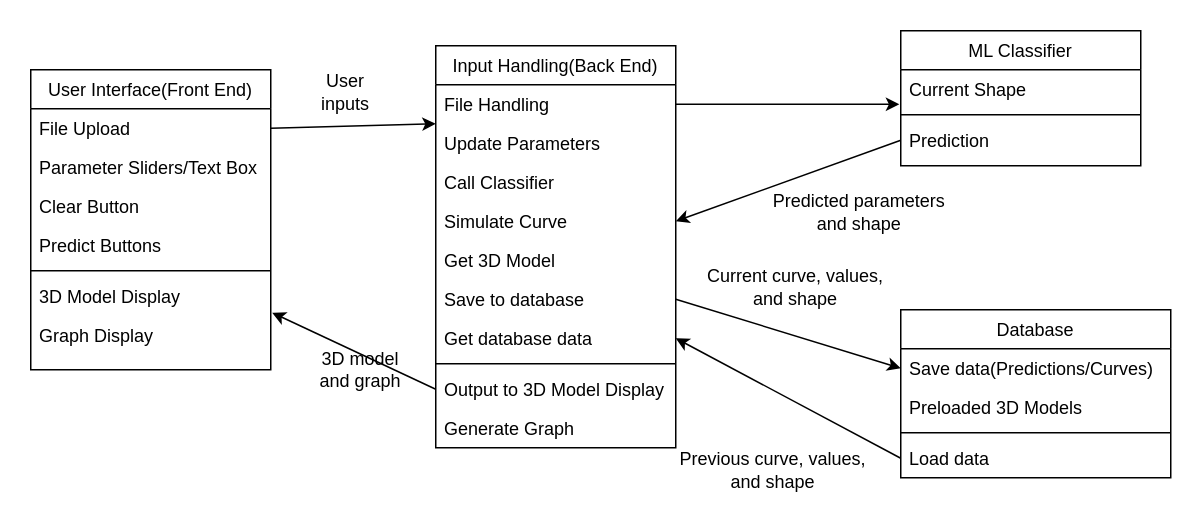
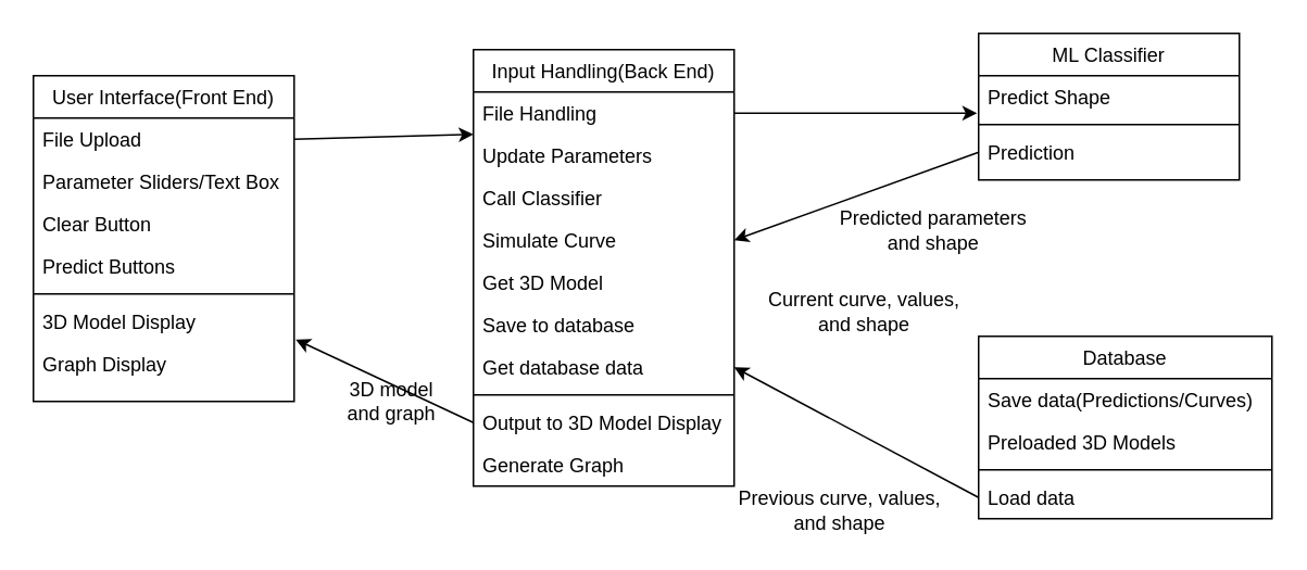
  <mxCell id="0" />
  <mxCell id="1" parent="0" />
  <mxCell id="2" value="User Interface(Front End)" style="swimlane;fontStyle=0;align=center;verticalAlign=top;childLayout=stackLayout;horizontal=1;startSize=26;horizontalStack=0;resizeParent=1;resizeLast=0;collapsible=1;marginBottom=0;rounded=0;shadow=0;strokeWidth=1;" parent="1" vertex="1"><mxGeometry x="20" y="46" width="160" height="200" as="geometry"><mxRectangle x="130" y="380" width="160" height="26" as="alternateBounds" /></mxGeometry></mxCell>
  <mxCell id="3" value="File Upload" style="text;align=left;verticalAlign=top;spacingLeft=4;spacingRight=4;overflow=hidden;rotatable=0;points=[[0,0.5],[1,0.5]];portConstraint=eastwest;" parent="2" vertex="1"><mxGeometry y="26" width="160" height="26" as="geometry" /></mxCell>
  <mxCell id="4" value="Parameter Sliders/Text Box" style="text;align=left;verticalAlign=top;spacingLeft=4;spacingRight=4;overflow=hidden;rotatable=0;points=[[0,0.5],[1,0.5]];portConstraint=eastwest;rounded=0;shadow=0;html=0;" parent="2" vertex="1"><mxGeometry y="52" width="160" height="26" as="geometry" /></mxCell>
  <mxCell id="5" value="Clear Button" style="text;align=left;verticalAlign=top;spacingLeft=4;spacingRight=4;overflow=hidden;rotatable=0;points=[[0,0.5],[1,0.5]];portConstraint=eastwest;rounded=0;shadow=0;html=0;" vertex="1" parent="2"><mxGeometry y="78" width="160" height="26" as="geometry" /></mxCell>
  <mxCell id="6" value="Predict Buttons" style="text;align=left;verticalAlign=top;spacingLeft=4;spacingRight=4;overflow=hidden;rotatable=0;points=[[0,0.5],[1,0.5]];portConstraint=eastwest;" parent="2" vertex="1"><mxGeometry y="104" width="160" height="26" as="geometry" /></mxCell>
  <mxCell id="7" value="" style="line;html=1;strokeWidth=1;align=left;verticalAlign=middle;spacingTop=-1;spacingLeft=3;spacingRight=3;rotatable=0;labelPosition=right;points=[];portConstraint=eastwest;" parent="2" vertex="1"><mxGeometry y="130" width="160" height="8" as="geometry" /></mxCell>
  <mxCell id="8" value="3D Model Display" style="text;align=left;verticalAlign=top;spacingLeft=4;spacingRight=4;overflow=hidden;rotatable=0;points=[[0,0.5],[1,0.5]];portConstraint=eastwest;" vertex="1" parent="2"><mxGeometry y="138" width="160" height="26" as="geometry" /></mxCell>
  <mxCell id="9" value="Graph Display" style="text;align=left;verticalAlign=top;spacingLeft=4;spacingRight=4;overflow=hidden;rotatable=0;points=[[0,0.5],[1,0.5]];portConstraint=eastwest;" vertex="1" parent="2"><mxGeometry y="164" width="160" height="26" as="geometry" /></mxCell>
  <mxCell id="10" value="Input Handling(Back End)" style="swimlane;fontStyle=0;align=center;verticalAlign=top;childLayout=stackLayout;horizontal=1;startSize=26;horizontalStack=0;resizeParent=1;resizeLast=0;collapsible=1;marginBottom=0;rounded=0;shadow=0;strokeWidth=1;" vertex="1" parent="1"><mxGeometry x="290" y="30" width="160" height="268" as="geometry"><mxRectangle x="130" y="380" width="160" height="26" as="alternateBounds" /></mxGeometry></mxCell>
  <mxCell id="11" value="File Handling" style="text;align=left;verticalAlign=top;spacingLeft=4;spacingRight=4;overflow=hidden;rotatable=0;points=[[0,0.5],[1,0.5]];portConstraint=eastwest;" vertex="1" parent="10"><mxGeometry y="26" width="160" height="26" as="geometry" /></mxCell>
  <mxCell id="12" value="Update Parameters" style="text;align=left;verticalAlign=top;spacingLeft=4;spacingRight=4;overflow=hidden;rotatable=0;points=[[0,0.5],[1,0.5]];portConstraint=eastwest;rounded=0;shadow=0;html=0;" vertex="1" parent="10"><mxGeometry y="52" width="160" height="26" as="geometry" /></mxCell>
  <mxCell id="13" value="Call Classifier" style="text;align=left;verticalAlign=top;spacingLeft=4;spacingRight=4;overflow=hidden;rotatable=0;points=[[0,0.5],[1,0.5]];portConstraint=eastwest;rounded=0;shadow=0;html=0;" vertex="1" parent="10"><mxGeometry y="78" width="160" height="26" as="geometry" /></mxCell>
  <mxCell id="14" value="Simulate Curve" style="text;align=left;verticalAlign=top;spacingLeft=4;spacingRight=4;overflow=hidden;rotatable=0;points=[[0,0.5],[1,0.5]];portConstraint=eastwest;rounded=0;shadow=0;html=0;" vertex="1" parent="10"><mxGeometry y="104" width="160" height="26" as="geometry" /></mxCell>
  <mxCell id="15" value="Get 3D Model" style="text;align=left;verticalAlign=top;spacingLeft=4;spacingRight=4;overflow=hidden;rotatable=0;points=[[0,0.5],[1,0.5]];portConstraint=eastwest;rounded=0;shadow=0;html=0;" vertex="1" parent="10"><mxGeometry y="130" width="160" height="26" as="geometry" /></mxCell>
  <mxCell id="16" value="Save to database" style="text;align=left;verticalAlign=top;spacingLeft=4;spacingRight=4;overflow=hidden;rotatable=0;points=[[0,0.5],[1,0.5]];portConstraint=eastwest;rounded=0;shadow=0;html=0;" vertex="1" parent="10"><mxGeometry y="156" width="160" height="26" as="geometry" /></mxCell>
  <mxCell id="17" value="Get database data" style="text;align=left;verticalAlign=top;spacingLeft=4;spacingRight=4;overflow=hidden;rotatable=0;points=[[0,0.5],[1,0.5]];portConstraint=eastwest;rounded=0;shadow=0;html=0;" vertex="1" parent="10"><mxGeometry y="182" width="160" height="26" as="geometry" /></mxCell>
  <mxCell id="18" value="" style="line;html=1;strokeWidth=1;align=left;verticalAlign=middle;spacingTop=-1;spacingLeft=3;spacingRight=3;rotatable=0;labelPosition=right;points=[];portConstraint=eastwest;" vertex="1" parent="10"><mxGeometry y="208" width="160" height="8" as="geometry" /></mxCell>
  <mxCell id="19" value="Output to 3D Model Display" style="text;align=left;verticalAlign=top;spacingLeft=4;spacingRight=4;overflow=hidden;rotatable=0;points=[[0,0.5],[1,0.5]];portConstraint=eastwest;rounded=0;shadow=0;html=0;" vertex="1" parent="10"><mxGeometry y="216" width="160" height="26" as="geometry" /></mxCell>
  <mxCell id="20" value="Generate Graph" style="text;align=left;verticalAlign=top;spacingLeft=4;spacingRight=4;overflow=hidden;rotatable=0;points=[[0,0.5],[1,0.5]];portConstraint=eastwest;rounded=0;shadow=0;html=0;" vertex="1" parent="10"><mxGeometry y="242" width="160" height="26" as="geometry" /></mxCell>
  <mxCell id="21" value="ML Classifier" style="swimlane;fontStyle=0;align=center;verticalAlign=top;childLayout=stackLayout;horizontal=1;startSize=26;horizontalStack=0;resizeParent=1;resizeLast=0;collapsible=1;marginBottom=0;rounded=0;shadow=0;strokeWidth=1;" vertex="1" parent="1"><mxGeometry x="600" y="20" width="160" height="90" as="geometry"><mxRectangle x="130" y="380" width="160" height="26" as="alternateBounds" /></mxGeometry></mxCell>
- <mxCell id="22" value="Current Shape" style="text;align=left;verticalAlign=top;spacingLeft=4;spacingRight=4;overflow=hidden;rotatable=0;points=[[0,0.5],[1,0.5]];portConstraint=eastwest;" vertex="1" parent="21"><mxGeometry y="26" width="160" height="26" as="geometry" /></mxCell>
+ <mxCell id="22" value="Predict Shape" style="text;align=left;verticalAlign=top;spacingLeft=4;spacingRight=4;overflow=hidden;rotatable=0;points=[[0,0.5],[1,0.5]];portConstraint=eastwest;" vertex="1" parent="21"><mxGeometry y="26" width="160" height="26" as="geometry" /></mxCell>
  <mxCell id="23" value="" style="line;html=1;strokeWidth=1;align=left;verticalAlign=middle;spacingTop=-1;spacingLeft=3;spacingRight=3;rotatable=0;labelPosition=right;points=[];portConstraint=eastwest;" vertex="1" parent="21"><mxGeometry y="52" width="160" height="8" as="geometry" /></mxCell>
  <mxCell id="24" value="Prediction" style="text;align=left;verticalAlign=top;spacingLeft=4;spacingRight=4;overflow=hidden;rotatable=0;points=[[0,0.5],[1,0.5]];portConstraint=eastwest;" vertex="1" parent="21"><mxGeometry y="60" width="160" height="26" as="geometry" /></mxCell>
  <mxCell id="25" value="Database" style="swimlane;fontStyle=0;align=center;verticalAlign=top;childLayout=stackLayout;horizontal=1;startSize=26;horizontalStack=0;resizeParent=1;resizeLast=0;collapsible=1;marginBottom=0;rounded=0;shadow=0;strokeWidth=1;" vertex="1" parent="1"><mxGeometry x="600" y="206" width="180" height="112" as="geometry"><mxRectangle x="130" y="380" width="160" height="26" as="alternateBounds" /></mxGeometry></mxCell>
  <mxCell id="26" value="Save data(Predictions/Curves)" style="text;align=left;verticalAlign=top;spacingLeft=4;spacingRight=4;overflow=hidden;rotatable=0;points=[[0,0.5],[1,0.5]];portConstraint=eastwest;rounded=0;shadow=0;html=0;" vertex="1" parent="25"><mxGeometry y="26" width="180" height="26" as="geometry" /></mxCell>
  <mxCell id="27" value="Preloaded 3D Models" style="text;align=left;verticalAlign=top;spacingLeft=4;spacingRight=4;overflow=hidden;rotatable=0;points=[[0,0.5],[1,0.5]];portConstraint=eastwest;rounded=0;shadow=0;html=0;" vertex="1" parent="25"><mxGeometry y="52" width="180" height="26" as="geometry" /></mxCell>
  <mxCell id="28" value="" style="line;html=1;strokeWidth=1;align=left;verticalAlign=middle;spacingTop=-1;spacingLeft=3;spacingRight=3;rotatable=0;labelPosition=right;points=[];portConstraint=eastwest;" vertex="1" parent="25"><mxGeometry y="78" width="180" height="8" as="geometry" /></mxCell>
  <mxCell id="29" value="Load data" style="text;align=left;verticalAlign=top;spacingLeft=4;spacingRight=4;overflow=hidden;rotatable=0;points=[[0,0.5],[1,0.5]];portConstraint=eastwest;rounded=0;shadow=0;html=0;" vertex="1" parent="25"><mxGeometry y="86" width="180" height="26" as="geometry" /></mxCell>
  <mxCell id="30" value="" style="endArrow=classic;html=1;rounded=0;exitX=1;exitY=0.5;exitDx=0;exitDy=0;entryX=0;entryY=0;entryDx=0;entryDy=0;entryPerimeter=0;" edge="1" parent="1" source="3" target="12"><mxGeometry width="50" height="50" relative="1" as="geometry"><mxPoint x="350" y="336" as="sourcePoint" /><mxPoint x="400" y="286" as="targetPoint" /></mxGeometry></mxCell>
- <mxCell id="31" value="User inputs" style="text;html=1;align=center;verticalAlign=middle;whiteSpace=wrap;rounded=0;" vertex="1" parent="1"><mxGeometry x="200" y="46" width="60" height="30" as="geometry" /></mxCell>
  <mxCell id="32" value="" style="endArrow=classic;html=1;rounded=0;exitX=0;exitY=0.5;exitDx=0;exitDy=0;entryX=1.006;entryY=0.923;entryDx=0;entryDy=0;entryPerimeter=0;" edge="1" parent="1" source="19" target="8"><mxGeometry width="50" height="50" relative="1" as="geometry"><mxPoint x="280" y="226" as="sourcePoint" /><mxPoint x="180" y="214" as="targetPoint" /></mxGeometry></mxCell>
  <mxCell id="33" value="3D model&lt;br&gt;and graph" style="text;html=1;align=center;verticalAlign=middle;whiteSpace=wrap;rounded=0;" vertex="1" parent="1"><mxGeometry x="210" y="231" width="60" height="30" as="geometry" /></mxCell>
  <mxCell id="34" value="" style="endArrow=classic;html=1;rounded=0;exitX=1;exitY=0.5;exitDx=0;exitDy=0;entryX=-0.006;entryY=0.885;entryDx=0;entryDy=0;entryPerimeter=0;" edge="1" parent="1" source="11" target="22"><mxGeometry width="50" height="50" relative="1" as="geometry"><mxPoint x="450" y="89" as="sourcePoint" /><mxPoint x="558" y="80" as="targetPoint" /></mxGeometry></mxCell>
  <mxCell id="35" value="" style="endArrow=classic;html=1;rounded=0;exitX=0;exitY=0.5;exitDx=0;exitDy=0;entryX=1;entryY=0.5;entryDx=0;entryDy=0;" edge="1" parent="1" source="24" target="14"><mxGeometry width="50" height="50" relative="1" as="geometry"><mxPoint x="490" y="126" as="sourcePoint" /><mxPoint x="500" y="146" as="targetPoint" /></mxGeometry></mxCell>
  <mxCell id="36" value="Predicted parameters and shape" style="text;html=1;align=center;verticalAlign=middle;whiteSpace=wrap;rounded=0;" vertex="1" parent="1"><mxGeometry x="510" y="126" width="125" height="30" as="geometry" /></mxCell>
- <mxCell id="37" value="" style="endArrow=classic;html=1;rounded=0;exitX=1;exitY=0.5;exitDx=0;exitDy=0;entryX=0;entryY=0.5;entryDx=0;entryDy=0;" edge="1" parent="1" source="16" target="26"><mxGeometry width="50" height="50" relative="1" as="geometry"><mxPoint x="350" y="336" as="sourcePoint" /><mxPoint x="600" y="173" as="targetPoint" /></mxGeometry></mxCell>
  <mxCell id="38" value="Current curve, values, and shape" style="text;html=1;align=center;verticalAlign=middle;whiteSpace=wrap;rounded=0;" vertex="1" parent="1"><mxGeometry x="465" y="176" width="130" height="30" as="geometry" /></mxCell>
  <mxCell id="39" value="" style="endArrow=classic;html=1;rounded=0;entryX=1;entryY=0.5;entryDx=0;entryDy=0;exitX=0;exitY=0.5;exitDx=0;exitDy=0;" edge="1" parent="1" source="29" target="17"><mxGeometry width="50" height="50" relative="1" as="geometry"><mxPoint x="550" y="285" as="sourcePoint" /><mxPoint x="700" y="285" as="targetPoint" /></mxGeometry></mxCell>
  <mxCell id="40" value="Previous curve, values, and shape" style="text;html=1;align=center;verticalAlign=middle;whiteSpace=wrap;rounded=0;" vertex="1" parent="1"><mxGeometry x="450" y="298" width="130" height="30" as="geometry" /></mxCell>
